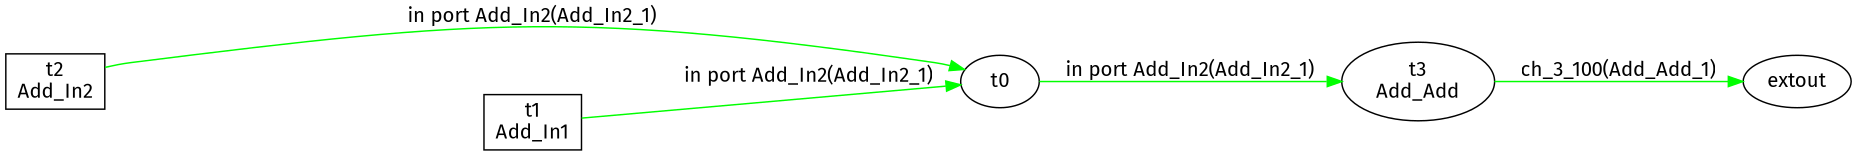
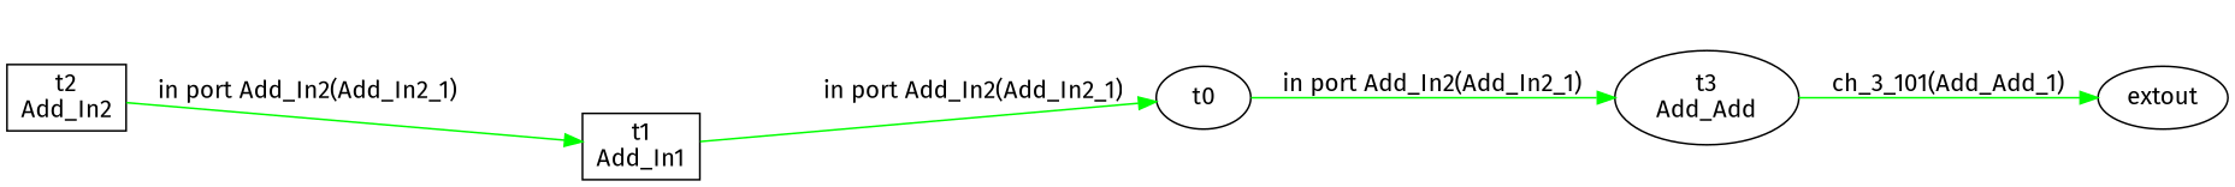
  digraph {
    fontname="Fira Sans"
    rankdir=LR
    node [fontname="Fira Sans"]
    edge [color=green fontname="Fira Sans"]
    n1 [label="t3\nAdd_Add"]
    n2 [label=extout]
    t0
    n4 [label="t1\nAdd_In1" shape=box]
    n5 [label="t2\nAdd_In2" shape=box]
-   n1 -> n2 [label="ch_3_100(Add_Add_1)"]
+   n1 -> n2 [label="ch_3_101(Add_Add_1)"]
    t0 -> n1 [label="in port Add_In2(Add_In2_1)"]
    n4 -> t0 [label="in port Add_In2(Add_In2_1)"]
-   n5 -> t0 [label="in port Add_In2(Add_In2_1)"]
+   n5 -> n4 [label="in port Add_In2(Add_In2_1)"]
  }
